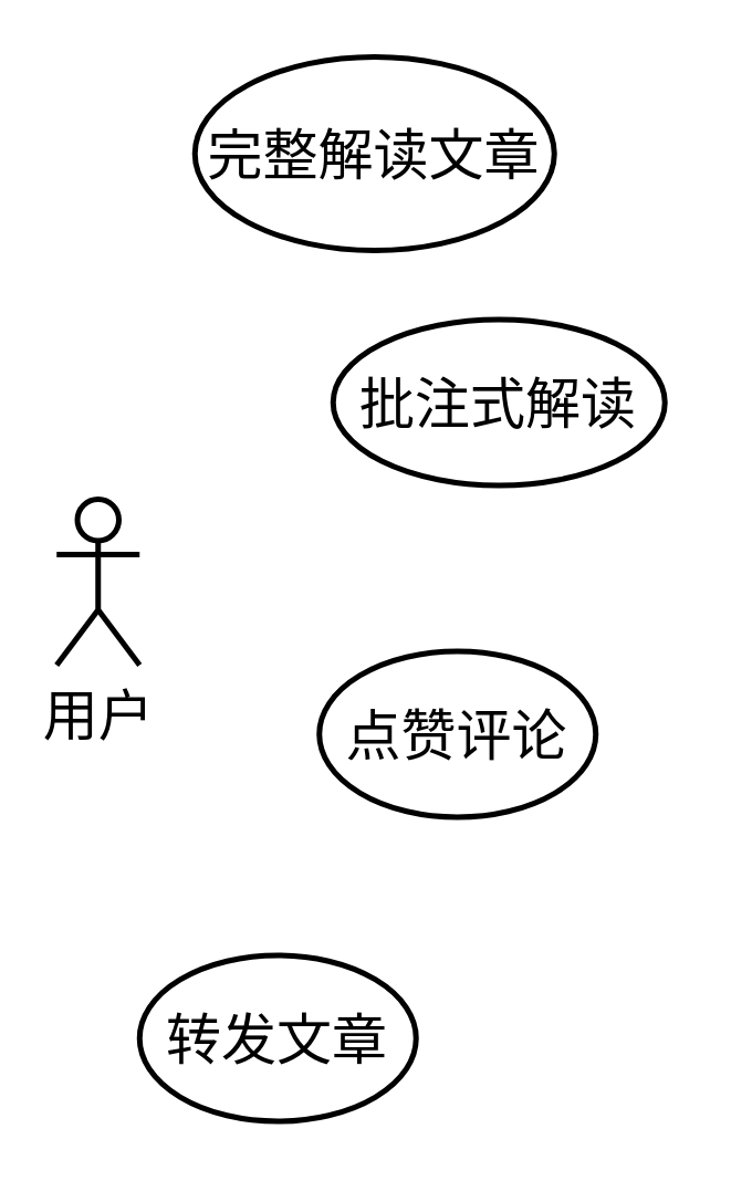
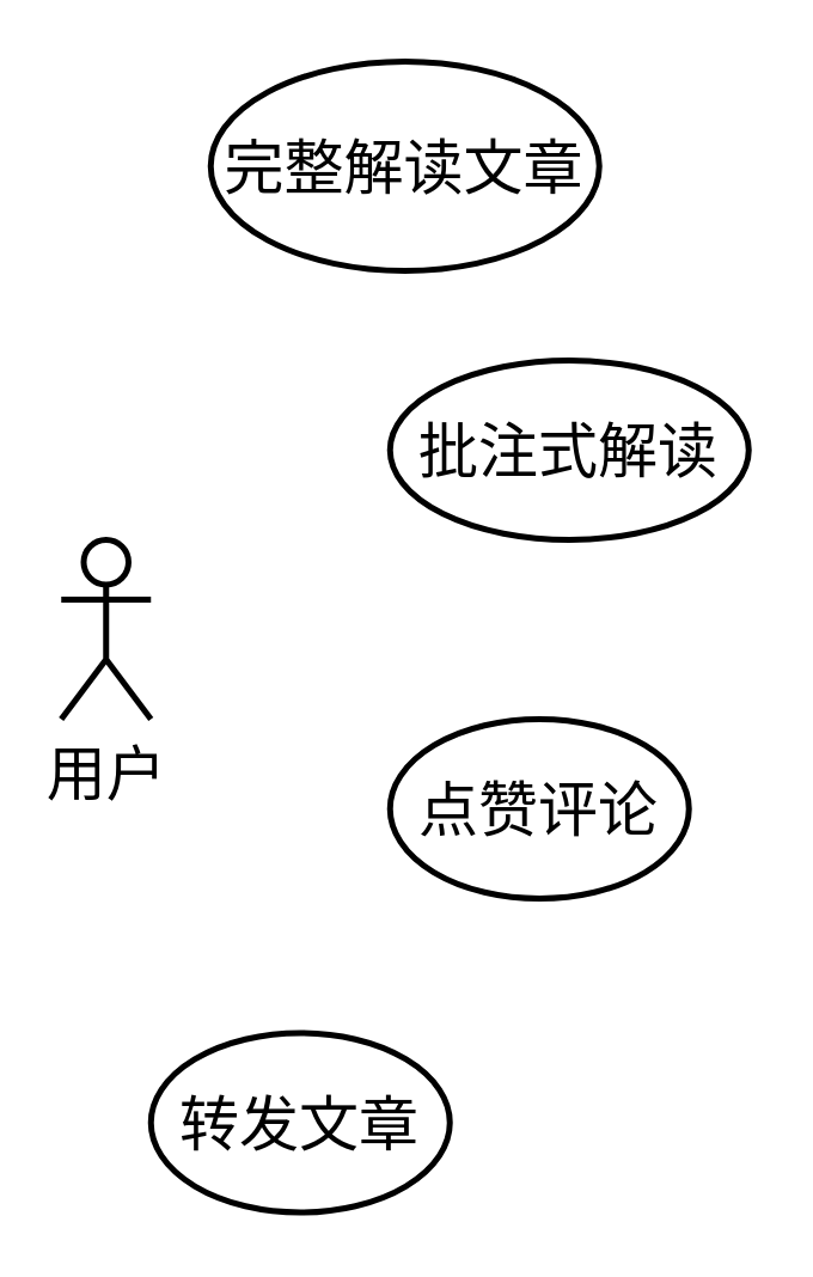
  <mxCell id="0" />
  <mxCell id="1" parent="0" />
  <mxCell id="2" value="用户" style="shape=umlActor;verticalLabelPosition=bottom;verticalAlign=top;html=1;outlineConnect=0;strokeWidth=2;fontSize=20;" vertex="1" parent="1"><mxGeometry x="20" y="180" width="30" height="60" as="geometry" /></mxCell>
  <mxCell id="3" value="完整解读文章" style="ellipse;whiteSpace=wrap;html=1;strokeWidth=2;fontSize=20;" vertex="1" parent="1"><mxGeometry x="70" y="20" width="130" height="70" as="geometry" /></mxCell>
- <mxCell id="4" value="批注式解读" style="ellipse;whiteSpace=wrap;html=1;strokeWidth=2;fontSize=20;" vertex="1" parent="1"><mxGeometry x="120" y="115" width="120" height="60" as="geometry" /></mxCell>
- <mxCell id="5" value="点赞评论" style="ellipse;whiteSpace=wrap;html=1;strokeWidth=2;fontSize=20;" vertex="1" parent="1"><mxGeometry x="115" y="235" width="100" height="60" as="geometry" /></mxCell>
+ <mxCell id="4" value="批注式解读" style="ellipse;whiteSpace=wrap;html=1;strokeWidth=2;fontSize=20;" vertex="1" parent="1"><mxGeometry x="130" y="120" width="120" height="60" as="geometry" /></mxCell>
+ <mxCell id="5" value="点赞评论" style="ellipse;whiteSpace=wrap;html=1;strokeWidth=2;fontSize=20;" vertex="1" parent="1"><mxGeometry x="130" y="240" width="100" height="60" as="geometry" /></mxCell>
  <mxCell id="6" value="转发文章" style="ellipse;whiteSpace=wrap;html=1;strokeWidth=2;fontSize=20;" vertex="1" parent="1"><mxGeometry x="50" y="345" width="100" height="60" as="geometry" /></mxCell>
